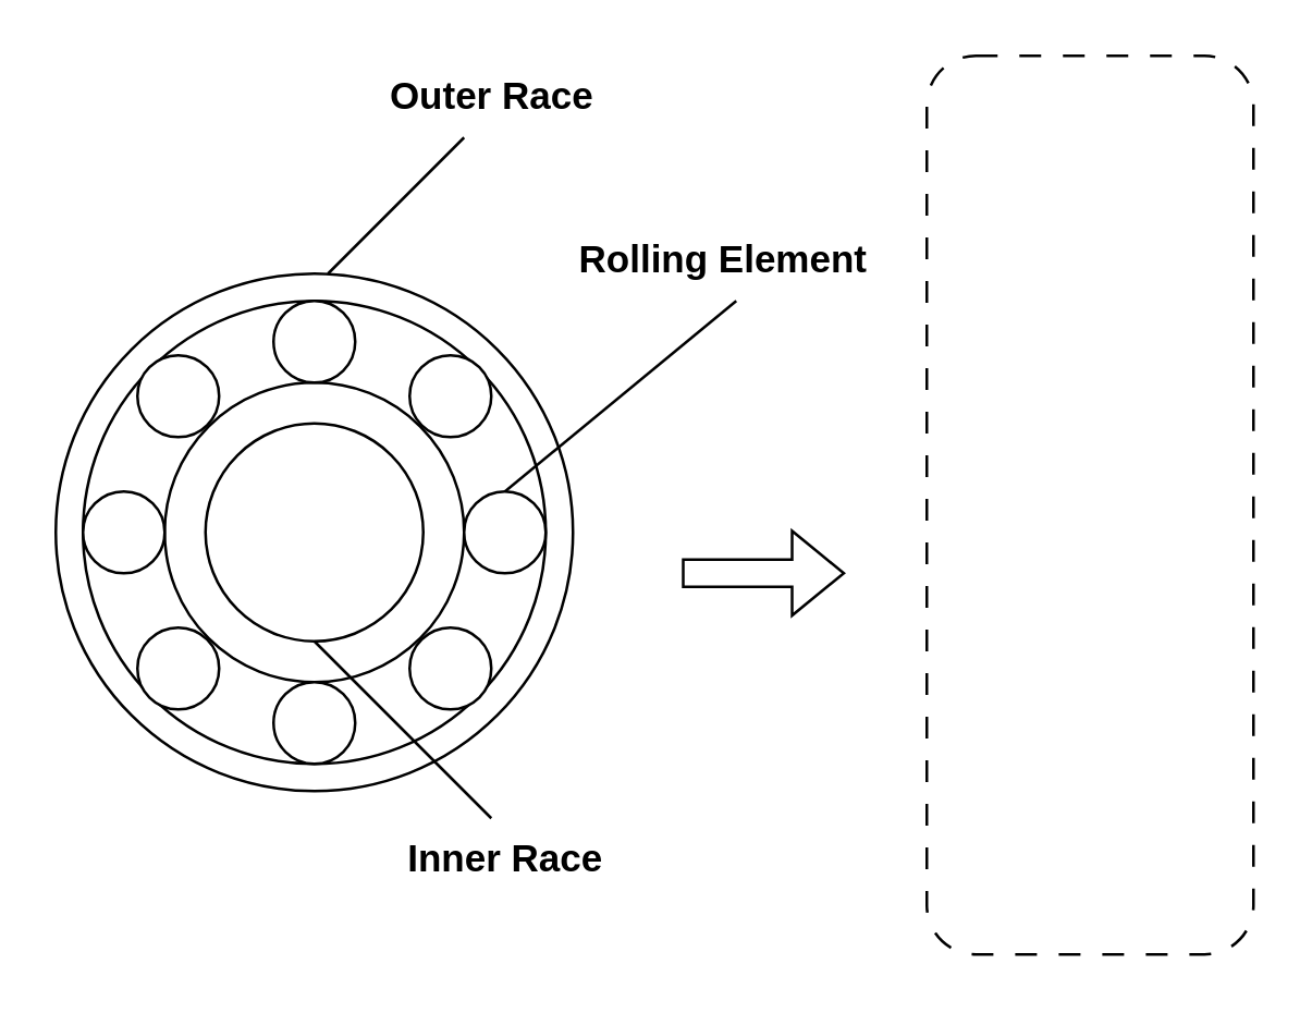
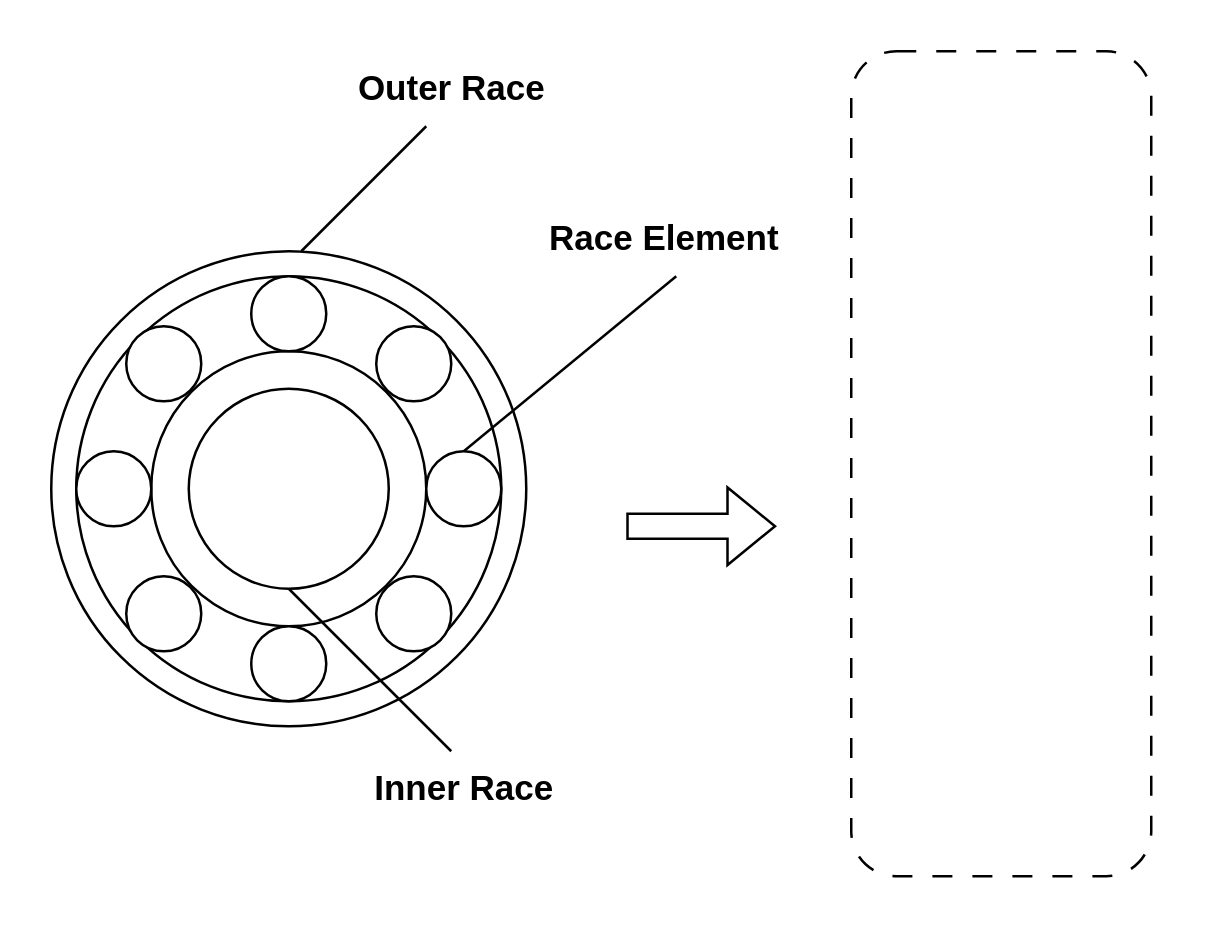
  <mxCell id="0" />
  <mxCell id="1" parent="0" />
  <mxCell id="2" value="" style="ellipse;whiteSpace=wrap;html=1;aspect=fixed;" vertex="1" parent="1"><mxGeometry x="20" y="100" width="190" height="190" as="geometry" /></mxCell>
  <mxCell id="3" value="" style="ellipse;whiteSpace=wrap;html=1;aspect=fixed;" vertex="1" parent="1"><mxGeometry x="30" y="110" width="170" height="170" as="geometry" /></mxCell>
  <mxCell id="4" value="" style="ellipse;whiteSpace=wrap;html=1;aspect=fixed;" vertex="1" parent="1"><mxGeometry x="60" y="140" width="110" height="110" as="geometry" /></mxCell>
  <mxCell id="5" value="" style="ellipse;whiteSpace=wrap;html=1;aspect=fixed;" vertex="1" parent="1"><mxGeometry x="100" y="110" width="30" height="30" as="geometry" /></mxCell>
  <mxCell id="6" value="" style="ellipse;whiteSpace=wrap;html=1;aspect=fixed;" vertex="1" parent="1"><mxGeometry x="150" y="130" width="30" height="30" as="geometry" /></mxCell>
  <mxCell id="7" value="" style="ellipse;whiteSpace=wrap;html=1;aspect=fixed;" vertex="1" parent="1"><mxGeometry x="50" y="230" width="30" height="30" as="geometry" /></mxCell>
  <mxCell id="8" value="" style="ellipse;whiteSpace=wrap;html=1;aspect=fixed;" vertex="1" parent="1"><mxGeometry x="150" y="230" width="30" height="30" as="geometry" /></mxCell>
  <mxCell id="9" value="" style="ellipse;whiteSpace=wrap;html=1;aspect=fixed;" vertex="1" parent="1"><mxGeometry x="30" y="180" width="30" height="30" as="geometry" /></mxCell>
  <mxCell id="10" value="" style="ellipse;whiteSpace=wrap;html=1;aspect=fixed;" vertex="1" parent="1"><mxGeometry x="100" y="250" width="30" height="30" as="geometry" /></mxCell>
  <mxCell id="11" value="" style="ellipse;whiteSpace=wrap;html=1;aspect=fixed;" vertex="1" parent="1"><mxGeometry x="170" y="180" width="30" height="30" as="geometry" /></mxCell>
  <mxCell id="12" value="" style="ellipse;whiteSpace=wrap;html=1;aspect=fixed;" vertex="1" parent="1"><mxGeometry x="50" y="130" width="30" height="30" as="geometry" /></mxCell>
  <mxCell id="13" value="" style="ellipse;whiteSpace=wrap;html=1;aspect=fixed;" vertex="1" parent="1"><mxGeometry x="75" y="155" width="80" height="80" as="geometry" /></mxCell>
  <mxCell id="14" value="" style="endArrow=none;html=1;rounded=0;" edge="1" parent="1"><mxGeometry width="50" height="50" relative="1" as="geometry"><mxPoint x="120" y="100" as="sourcePoint" /><mxPoint x="170" y="50" as="targetPoint" /></mxGeometry></mxCell>
  <mxCell id="15" value="" style="endArrow=none;html=1;rounded=0;exitX=0.5;exitY=1;exitDx=0;exitDy=0;" edge="1" parent="1" source="13"><mxGeometry width="50" height="50" relative="1" as="geometry"><mxPoint x="130" y="110" as="sourcePoint" /><mxPoint x="180" y="300" as="targetPoint" /></mxGeometry></mxCell>
  <mxCell id="16" value="" style="endArrow=none;html=1;rounded=0;exitX=0.5;exitY=0;exitDx=0;exitDy=0;" edge="1" parent="1" source="11"><mxGeometry width="50" height="50" relative="1" as="geometry"><mxPoint x="70" y="200" as="sourcePoint" /><mxPoint x="270" y="110" as="targetPoint" /></mxGeometry></mxCell>
  <mxCell id="17" value="&lt;b&gt;&lt;font style=&quot;font-size: 14px;&quot;&gt;Outer Race&lt;/font&gt;&lt;/b&gt;" style="text;html=1;align=center;verticalAlign=middle;resizable=0;points=[];autosize=1;strokeColor=none;fillColor=none;" vertex="1" parent="1"><mxGeometry x="130" y="20" width="100" height="30" as="geometry" /></mxCell>
  <mxCell id="18" value="&lt;b&gt;&lt;font style=&quot;font-size: 14px;&quot;&gt;Inner Race&lt;/font&gt;&lt;/b&gt;" style="text;html=1;align=center;verticalAlign=middle;resizable=0;points=[];autosize=1;strokeColor=none;fillColor=none;" vertex="1" parent="1"><mxGeometry x="135" y="300" width="100" height="30" as="geometry" /></mxCell>
- <mxCell id="19" value="&lt;b&gt;&lt;font style=&quot;font-size: 14px;&quot;&gt;Rolling Element&lt;/font&gt;&lt;/b&gt;" style="text;html=1;align=center;verticalAlign=middle;resizable=0;points=[];autosize=1;strokeColor=none;fillColor=none;" vertex="1" parent="1"><mxGeometry x="200" y="80" width="130" height="30" as="geometry" /></mxCell>
+ <mxCell id="19" value="&lt;b&gt;&lt;font style=&quot;font-size: 14px;&quot;&gt;Race Element&lt;/font&gt;&lt;/b&gt;" style="text;html=1;align=center;verticalAlign=middle;resizable=0;points=[];autosize=1;strokeColor=none;fillColor=none;" vertex="1" parent="1"><mxGeometry x="200" y="80" width="130" height="30" as="geometry" /></mxCell>
  <mxCell id="20" value="" style="shape=flexArrow;endArrow=classic;html=1;rounded=0;" edge="1" parent="1"><mxGeometry width="50" height="50" relative="1" as="geometry"><mxPoint x="250" y="210" as="sourcePoint" /><mxPoint x="310" y="210" as="targetPoint" /></mxGeometry></mxCell>
  <mxCell id="21" value="" style="rounded=1;whiteSpace=wrap;html=1;dashed=1;dashPattern=8 8;" vertex="1" parent="1"><mxGeometry x="340" y="20" width="120" height="330" as="geometry" /></mxCell>
